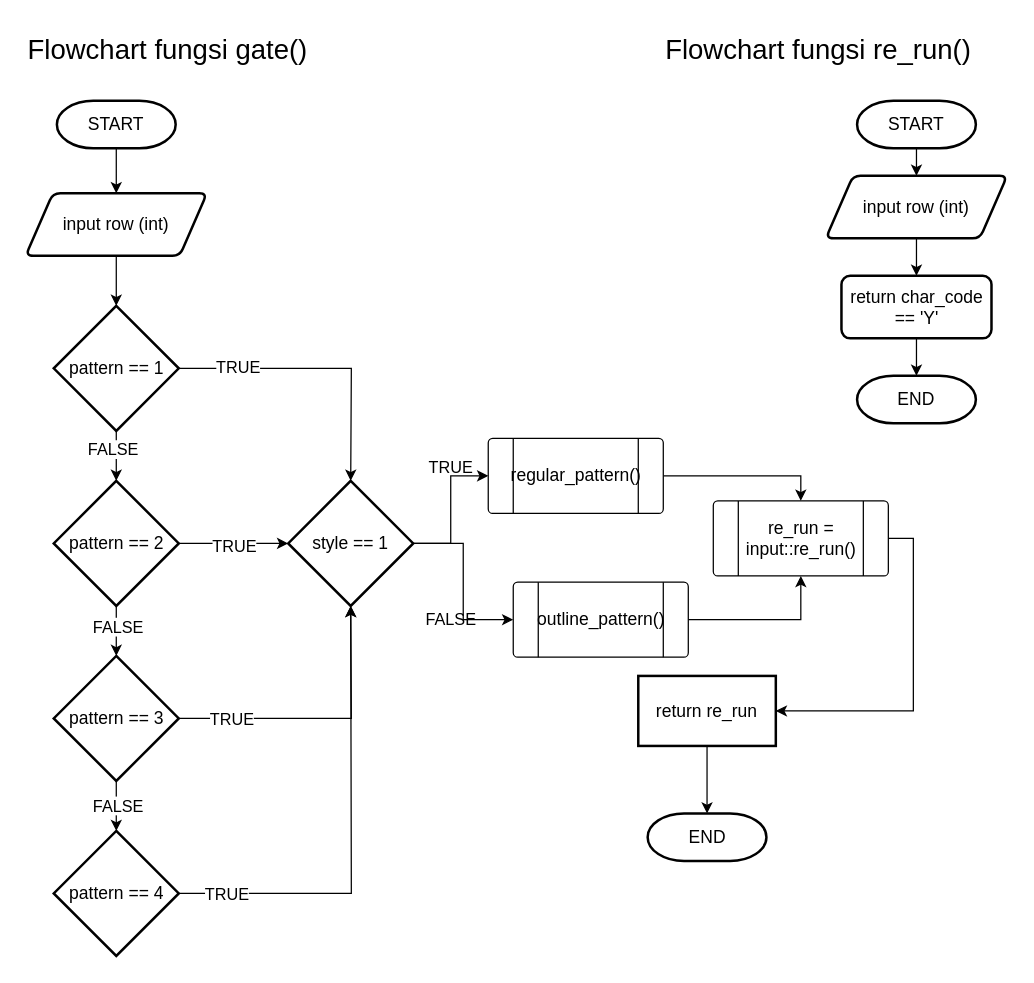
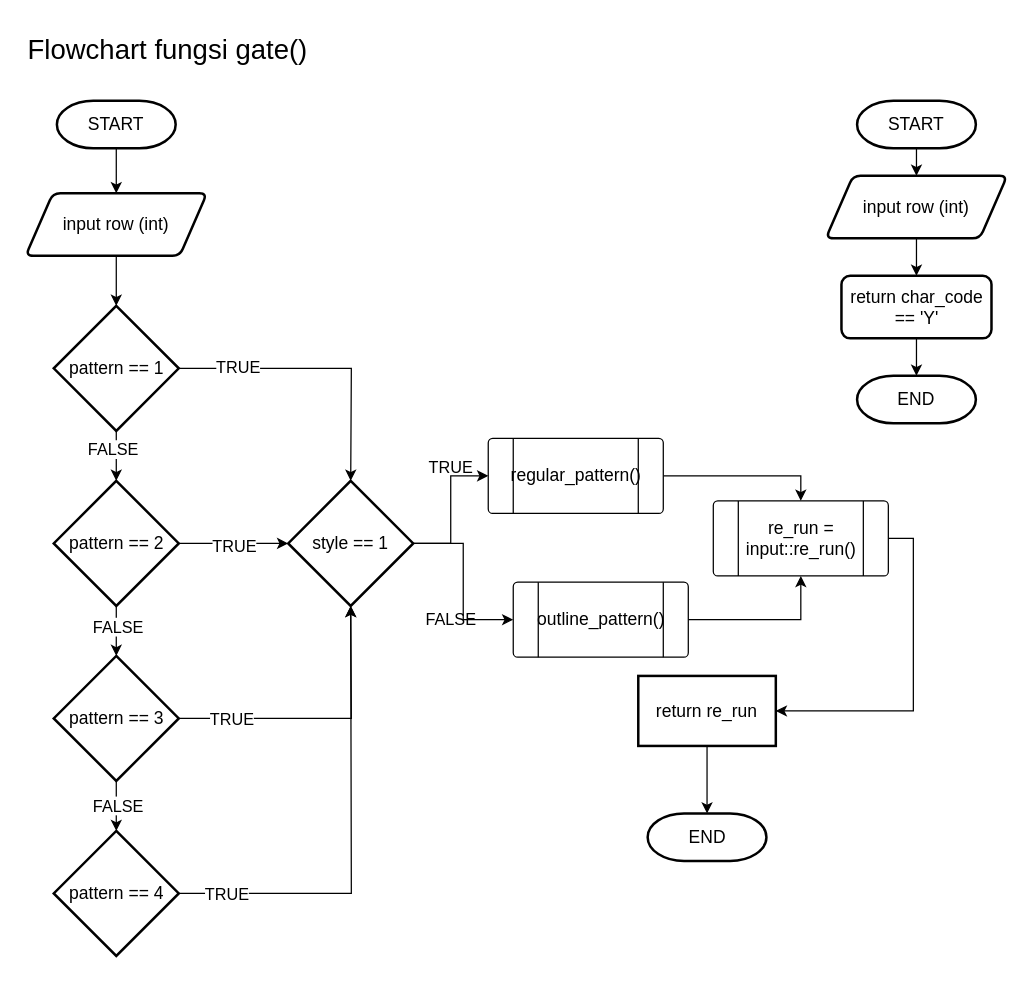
  <mxCell id="0" />
  <mxCell id="1" parent="0" />
  <mxCell id="2" value="" style="edgeStyle=orthogonalEdgeStyle;rounded=0;orthogonalLoop=1;jettySize=auto;html=1;fontSize=14;" parent="1" source="3" target="5" edge="1"><mxGeometry relative="1" as="geometry" /></mxCell>
  <mxCell id="3" value="START" style="strokeWidth=2;html=1;shape=mxgraph.flowchart.terminator;whiteSpace=wrap;fontSize=14;labelBackgroundColor=none;" parent="1" vertex="1"><mxGeometry x="45" y="80" width="95" height="38" as="geometry" /></mxCell>
  <mxCell id="4" value="" style="edgeStyle=orthogonalEdgeStyle;rounded=0;orthogonalLoop=1;jettySize=auto;html=1;fontSize=14;" parent="1" source="5" target="8" edge="1"><mxGeometry relative="1" as="geometry" /></mxCell>
  <mxCell id="5" value="input row (int)" style="shape=parallelogram;html=1;strokeWidth=2;perimeter=parallelogramPerimeter;whiteSpace=wrap;rounded=1;arcSize=12;size=0.15;fontSize=14;" parent="1" vertex="1"><mxGeometry x="20" y="154" width="145" height="50" as="geometry" /></mxCell>
  <mxCell id="6" value="" style="edgeStyle=orthogonalEdgeStyle;rounded=0;orthogonalLoop=1;jettySize=auto;html=1;fontSize=14;" parent="1" source="8" target="11" edge="1"><mxGeometry relative="1" as="geometry" /></mxCell>
  <mxCell id="7" value="&lt;font style=&quot;font-size: 13px;&quot;&gt;FALSE&lt;/font&gt;" style="edgeLabel;html=1;align=center;verticalAlign=middle;resizable=0;points=[];" parent="6" vertex="1" connectable="0"><mxGeometry x="-0.31" y="-3" relative="1" as="geometry"><mxPoint as="offset" /></mxGeometry></mxCell>
  <mxCell id="8" value="pattern == 1" style="strokeWidth=2;html=1;shape=mxgraph.flowchart.decision;whiteSpace=wrap;fontSize=14;" parent="1" vertex="1"><mxGeometry x="42.5" y="244" width="100" height="100" as="geometry" /></mxCell>
  <mxCell id="9" value="" style="edgeStyle=orthogonalEdgeStyle;rounded=0;orthogonalLoop=1;jettySize=auto;html=1;fontSize=14;" parent="1" source="11" target="14" edge="1"><mxGeometry relative="1" as="geometry" /></mxCell>
  <mxCell id="10" value="&lt;font style=&quot;font-size: 13px;&quot;&gt;FALSE&lt;/font&gt;" style="edgeLabel;html=1;align=center;verticalAlign=middle;resizable=0;points=[];" parent="9" vertex="1" connectable="0"><mxGeometry x="-0.21" y="1" relative="1" as="geometry"><mxPoint as="offset" /></mxGeometry></mxCell>
  <mxCell id="11" value="pattern == 2" style="strokeWidth=2;html=1;shape=mxgraph.flowchart.decision;whiteSpace=wrap;fontSize=14;" parent="1" vertex="1"><mxGeometry x="42.5" y="384" width="100" height="100" as="geometry" /></mxCell>
  <mxCell id="12" value="" style="edgeStyle=orthogonalEdgeStyle;rounded=0;orthogonalLoop=1;jettySize=auto;html=1;fontSize=14;" parent="1" source="14" target="17" edge="1"><mxGeometry relative="1" as="geometry" /></mxCell>
  <mxCell id="13" value="&lt;font style=&quot;font-size: 13px;&quot;&gt;FALSE&lt;/font&gt;" style="edgeLabel;html=1;align=center;verticalAlign=middle;resizable=0;points=[];" parent="12" vertex="1" connectable="0"><mxGeometry x="-0.05" y="1" relative="1" as="geometry"><mxPoint as="offset" /></mxGeometry></mxCell>
  <mxCell id="14" value="pattern == 3" style="strokeWidth=2;html=1;shape=mxgraph.flowchart.decision;whiteSpace=wrap;fontSize=14;" parent="1" vertex="1"><mxGeometry x="42.5" y="524" width="100" height="100" as="geometry" /></mxCell>
  <mxCell id="15" style="edgeStyle=orthogonalEdgeStyle;rounded=0;orthogonalLoop=1;jettySize=auto;html=1;exitX=1;exitY=0.5;exitDx=0;exitDy=0;exitPerimeter=0;entryX=0.5;entryY=1;entryDx=0;entryDy=0;entryPerimeter=0;fontSize=14;" parent="1" source="17" edge="1"><mxGeometry relative="1" as="geometry"><mxPoint x="280" y="484" as="targetPoint" /></mxGeometry></mxCell>
  <mxCell id="16" value="&lt;font style=&quot;font-size: 13px;&quot;&gt;TRUE&lt;/font&gt;" style="edgeLabel;html=1;align=center;verticalAlign=middle;resizable=0;points=[];" parent="15" vertex="1" connectable="0"><mxGeometry x="-0.808" y="-2" relative="1" as="geometry"><mxPoint x="3" y="-2" as="offset" /></mxGeometry></mxCell>
  <mxCell id="17" value="pattern == 4" style="strokeWidth=2;html=1;shape=mxgraph.flowchart.decision;whiteSpace=wrap;fontSize=14;" parent="1" vertex="1"><mxGeometry x="42.5" y="664" width="100" height="100" as="geometry" /></mxCell>
  <mxCell id="18" style="edgeStyle=orthogonalEdgeStyle;rounded=0;orthogonalLoop=1;jettySize=auto;html=1;exitX=1;exitY=0.5;exitDx=0;exitDy=0;exitPerimeter=0;entryX=0;entryY=0.5;entryDx=0;entryDy=0;fontSize=14;" parent="1" source="20" target="28" edge="1"><mxGeometry relative="1" as="geometry" /></mxCell>
  <mxCell id="19" style="edgeStyle=orthogonalEdgeStyle;rounded=0;orthogonalLoop=1;jettySize=auto;html=1;exitX=1;exitY=0.5;exitDx=0;exitDy=0;exitPerimeter=0;entryX=0;entryY=0.5;entryDx=0;entryDy=0;fontSize=14;" parent="1" source="20" target="30" edge="1"><mxGeometry relative="1" as="geometry" /></mxCell>
  <mxCell id="20" value="style == 1" style="strokeWidth=2;html=1;shape=mxgraph.flowchart.decision;whiteSpace=wrap;fontSize=14;" parent="1" vertex="1"><mxGeometry x="230" y="384" width="100" height="100" as="geometry" /></mxCell>
  <mxCell id="21" style="edgeStyle=orthogonalEdgeStyle;rounded=0;orthogonalLoop=1;jettySize=auto;html=1;exitX=1;exitY=0.5;exitDx=0;exitDy=0;exitPerimeter=0;entryX=0.5;entryY=0;entryDx=0;entryDy=0;entryPerimeter=0;fontSize=14;" parent="1" source="8" edge="1"><mxGeometry relative="1" as="geometry"><mxPoint x="280" y="384" as="targetPoint" /></mxGeometry></mxCell>
  <mxCell id="22" value="&lt;font style=&quot;font-size: 13px;&quot;&gt;TRUE&lt;/font&gt;" style="edgeLabel;html=1;align=center;verticalAlign=middle;resizable=0;points=[];" parent="21" vertex="1" connectable="0"><mxGeometry x="-0.584" y="2" relative="1" as="geometry"><mxPoint as="offset" /></mxGeometry></mxCell>
  <mxCell id="23" style="edgeStyle=orthogonalEdgeStyle;rounded=0;orthogonalLoop=1;jettySize=auto;html=1;exitX=1;exitY=0.5;exitDx=0;exitDy=0;exitPerimeter=0;entryX=0;entryY=0.5;entryDx=0;entryDy=0;entryPerimeter=0;fontSize=14;" parent="1" source="11" edge="1"><mxGeometry relative="1" as="geometry"><mxPoint x="230" y="434" as="targetPoint" /></mxGeometry></mxCell>
  <mxCell id="24" value="&lt;font style=&quot;font-size: 13px;&quot;&gt;TRUE&lt;/font&gt;" style="edgeLabel;html=1;align=center;verticalAlign=middle;resizable=0;points=[];" parent="23" vertex="1" connectable="0"><mxGeometry x="-0.01" y="-1" relative="1" as="geometry"><mxPoint as="offset" /></mxGeometry></mxCell>
  <mxCell id="25" style="edgeStyle=orthogonalEdgeStyle;rounded=0;orthogonalLoop=1;jettySize=auto;html=1;exitX=1;exitY=0.5;exitDx=0;exitDy=0;exitPerimeter=0;entryX=0.5;entryY=1;entryDx=0;entryDy=0;entryPerimeter=0;fontSize=14;" parent="1" source="14" edge="1"><mxGeometry relative="1" as="geometry"><mxPoint x="280" y="484" as="targetPoint" /></mxGeometry></mxCell>
  <mxCell id="26" value="&lt;font style=&quot;font-size: 13px;&quot;&gt;TRUE&lt;/font&gt;" style="edgeLabel;html=1;align=center;verticalAlign=middle;resizable=0;points=[];" parent="25" vertex="1" connectable="0"><mxGeometry x="-0.628" relative="1" as="geometry"><mxPoint as="offset" /></mxGeometry></mxCell>
  <mxCell id="27" style="edgeStyle=orthogonalEdgeStyle;rounded=0;orthogonalLoop=1;jettySize=auto;html=1;exitX=1;exitY=0.5;exitDx=0;exitDy=0;entryX=0.5;entryY=0;entryDx=0;entryDy=0;fontSize=14;" parent="1" source="28" target="32" edge="1"><mxGeometry relative="1" as="geometry" /></mxCell>
  <mxCell id="28" value="regular_pattern()" style="verticalLabelPosition=middle;verticalAlign=middle;html=1;shape=process;whiteSpace=wrap;rounded=1;size=0.14;arcSize=6;labelPosition=center;align=center;fontSize=14;" parent="1" vertex="1"><mxGeometry x="390" y="350" width="140" height="60" as="geometry" /></mxCell>
  <mxCell id="29" style="edgeStyle=orthogonalEdgeStyle;rounded=0;orthogonalLoop=1;jettySize=auto;html=1;exitX=1;exitY=0.5;exitDx=0;exitDy=0;entryX=0.5;entryY=1;entryDx=0;entryDy=0;fontSize=14;" parent="1" source="30" target="32" edge="1"><mxGeometry relative="1" as="geometry" /></mxCell>
  <mxCell id="30" value="outline_pattern()" style="verticalLabelPosition=middle;verticalAlign=middle;html=1;shape=process;whiteSpace=wrap;rounded=1;size=0.14;arcSize=6;labelPosition=center;align=center;fontSize=14;" parent="1" vertex="1"><mxGeometry x="410" y="465" width="140" height="60" as="geometry" /></mxCell>
  <mxCell id="31" style="edgeStyle=orthogonalEdgeStyle;rounded=0;orthogonalLoop=1;jettySize=auto;html=1;exitX=1;exitY=0.5;exitDx=0;exitDy=0;entryX=1;entryY=0.5;entryDx=0;entryDy=0;fontSize=14;" parent="1" source="32" target="34" edge="1"><mxGeometry relative="1" as="geometry" /></mxCell>
  <mxCell id="32" value="re_run = input::re_run()" style="verticalLabelPosition=middle;verticalAlign=middle;html=1;shape=process;whiteSpace=wrap;rounded=1;size=0.14;arcSize=6;labelPosition=center;align=center;fontSize=14;" parent="1" vertex="1"><mxGeometry x="570" y="400" width="140" height="60" as="geometry" /></mxCell>
  <mxCell id="33" value="" style="edgeStyle=orthogonalEdgeStyle;rounded=0;orthogonalLoop=1;jettySize=auto;html=1;fontSize=14;" parent="1" source="34" target="35" edge="1"><mxGeometry relative="1" as="geometry" /></mxCell>
  <mxCell id="34" value="return re_run" style="whiteSpace=wrap;html=1;absoluteArcSize=1;arcSize=14;strokeWidth=2;fontSize=14;rounded=0;" parent="1" vertex="1"><mxGeometry x="510" y="540" width="110" height="56" as="geometry" /></mxCell>
  <mxCell id="35" value="END" style="strokeWidth=2;html=1;shape=mxgraph.flowchart.terminator;whiteSpace=wrap;fontSize=14;labelBackgroundColor=none;" parent="1" vertex="1"><mxGeometry x="517.5" y="650" width="95" height="38" as="geometry" /></mxCell>
  <mxCell id="36" value="&lt;span style=&quot;font-size: 13px;&quot;&gt;TRUE&lt;/span&gt;" style="text;html=1;align=center;verticalAlign=middle;resizable=0;points=[];autosize=1;strokeColor=none;fillColor=none;" parent="1" vertex="1"><mxGeometry x="330" y="358" width="60" height="30" as="geometry" /></mxCell>
  <mxCell id="37" value="&lt;span style=&quot;font-size: 13px;&quot;&gt;FALSE&lt;/span&gt;" style="text;html=1;align=center;verticalAlign=middle;resizable=0;points=[];autosize=1;strokeColor=none;fillColor=none;" parent="1" vertex="1"><mxGeometry x="330" y="480" width="60" height="30" as="geometry" /></mxCell>
  <mxCell id="38" value="" style="edgeStyle=orthogonalEdgeStyle;rounded=0;orthogonalLoop=1;jettySize=auto;html=1;" edge="1" parent="1" source="39" target="41"><mxGeometry relative="1" as="geometry" /></mxCell>
  <mxCell id="39" value="START" style="strokeWidth=2;html=1;shape=mxgraph.flowchart.terminator;whiteSpace=wrap;fontSize=14;labelBackgroundColor=none;" vertex="1" parent="1"><mxGeometry x="685" y="80" width="95" height="38" as="geometry" /></mxCell>
  <mxCell id="40" value="" style="edgeStyle=orthogonalEdgeStyle;rounded=0;orthogonalLoop=1;jettySize=auto;html=1;" edge="1" parent="1" source="41" target="43"><mxGeometry relative="1" as="geometry" /></mxCell>
  <mxCell id="41" value="input row (int)" style="shape=parallelogram;html=1;strokeWidth=2;perimeter=parallelogramPerimeter;whiteSpace=wrap;rounded=1;arcSize=12;size=0.15;fontSize=14;" vertex="1" parent="1"><mxGeometry x="660" y="140" width="145" height="50" as="geometry" /></mxCell>
  <mxCell id="42" value="" style="edgeStyle=orthogonalEdgeStyle;rounded=0;orthogonalLoop=1;jettySize=auto;html=1;" edge="1" parent="1" source="43" target="44"><mxGeometry relative="1" as="geometry" /></mxCell>
  <mxCell id="43" value="return char_code == 'Y'" style="rounded=1;whiteSpace=wrap;html=1;absoluteArcSize=1;arcSize=14;strokeWidth=2;fontSize=14;" vertex="1" parent="1"><mxGeometry x="672.5" y="220" width="120" height="50" as="geometry" /></mxCell>
  <mxCell id="44" value="END" style="strokeWidth=2;html=1;shape=mxgraph.flowchart.terminator;whiteSpace=wrap;fontSize=14;labelBackgroundColor=none;" vertex="1" parent="1"><mxGeometry x="685" y="300" width="95" height="38" as="geometry" /></mxCell>
  <mxCell id="45" value="&lt;font style=&quot;font-size: 22px;&quot;&gt;Flowchart fungsi gate()&lt;/font&gt;" style="text;html=1;align=left;verticalAlign=middle;resizable=0;points=[];autosize=1;strokeColor=none;fillColor=none;" vertex="1" parent="1"><mxGeometry x="20" y="20" width="250" height="40" as="geometry" /></mxCell>
- <mxCell id="46" value="&lt;font style=&quot;font-size: 22px;&quot;&gt;Flowchart fungsi re_run()&lt;/font&gt;" style="text;html=1;align=left;verticalAlign=middle;resizable=0;points=[];autosize=1;strokeColor=none;fillColor=none;" vertex="1" parent="1"><mxGeometry x="530" y="20" width="270" height="40" as="geometry" /></mxCell>
